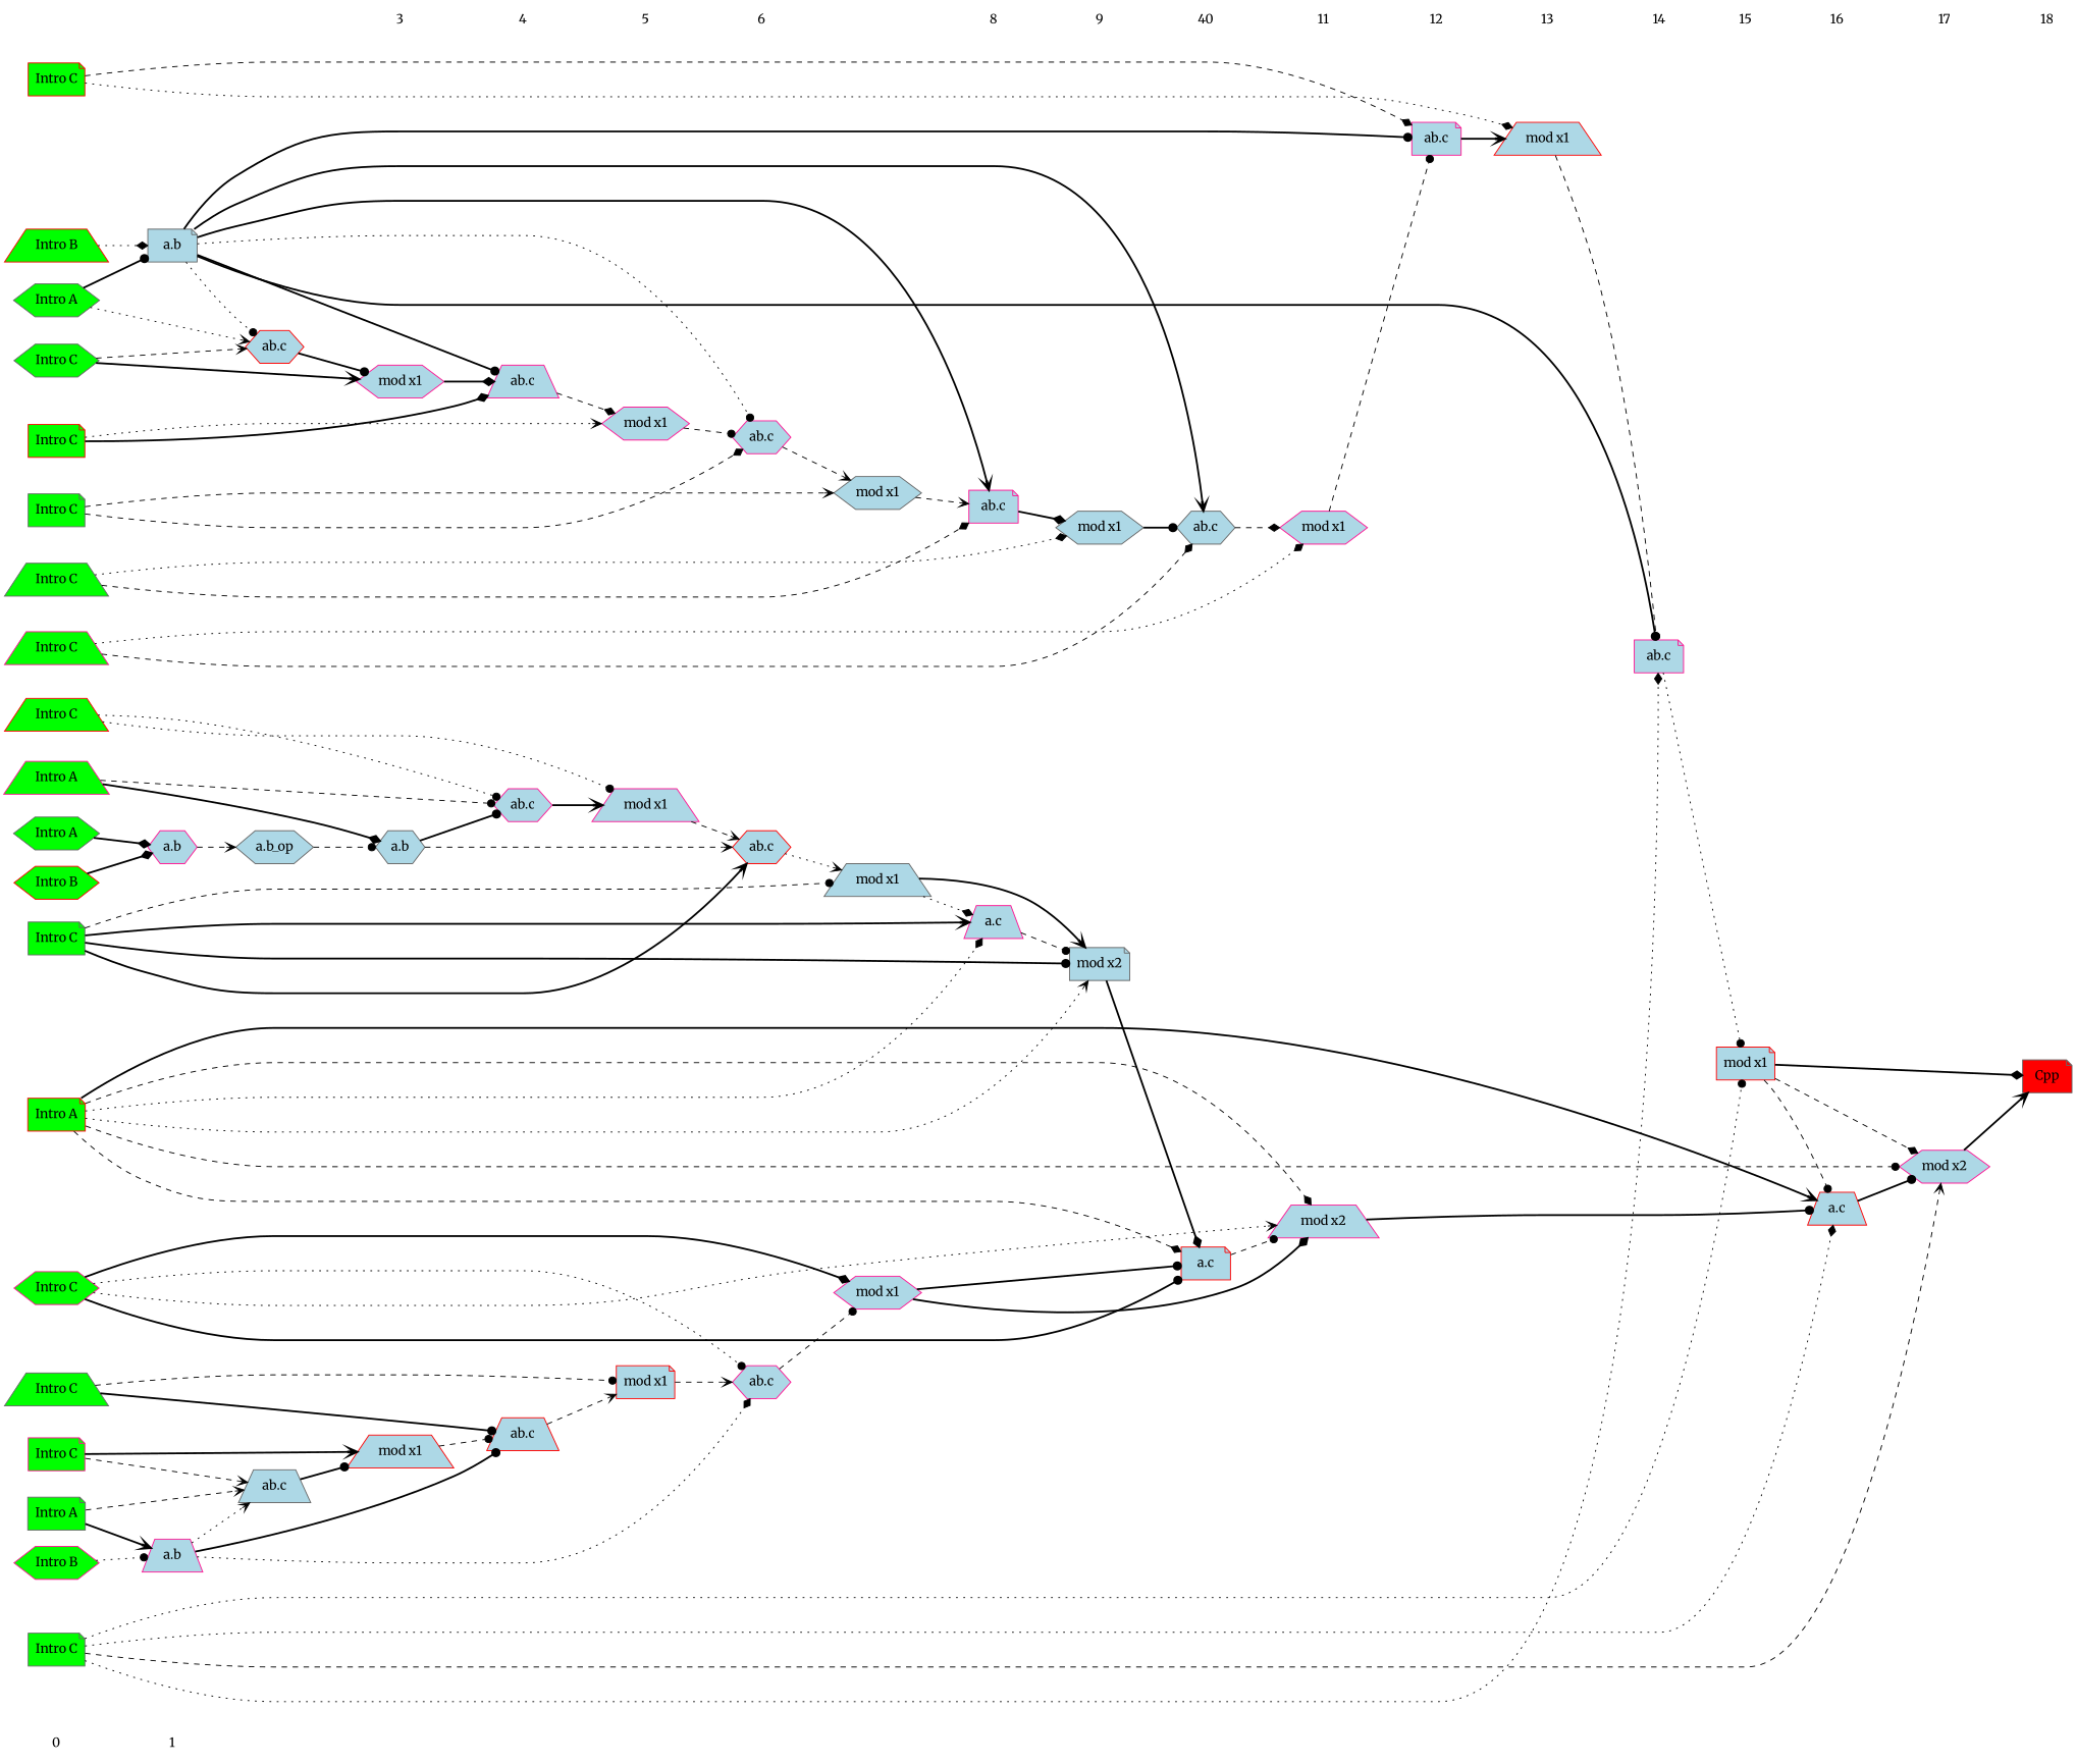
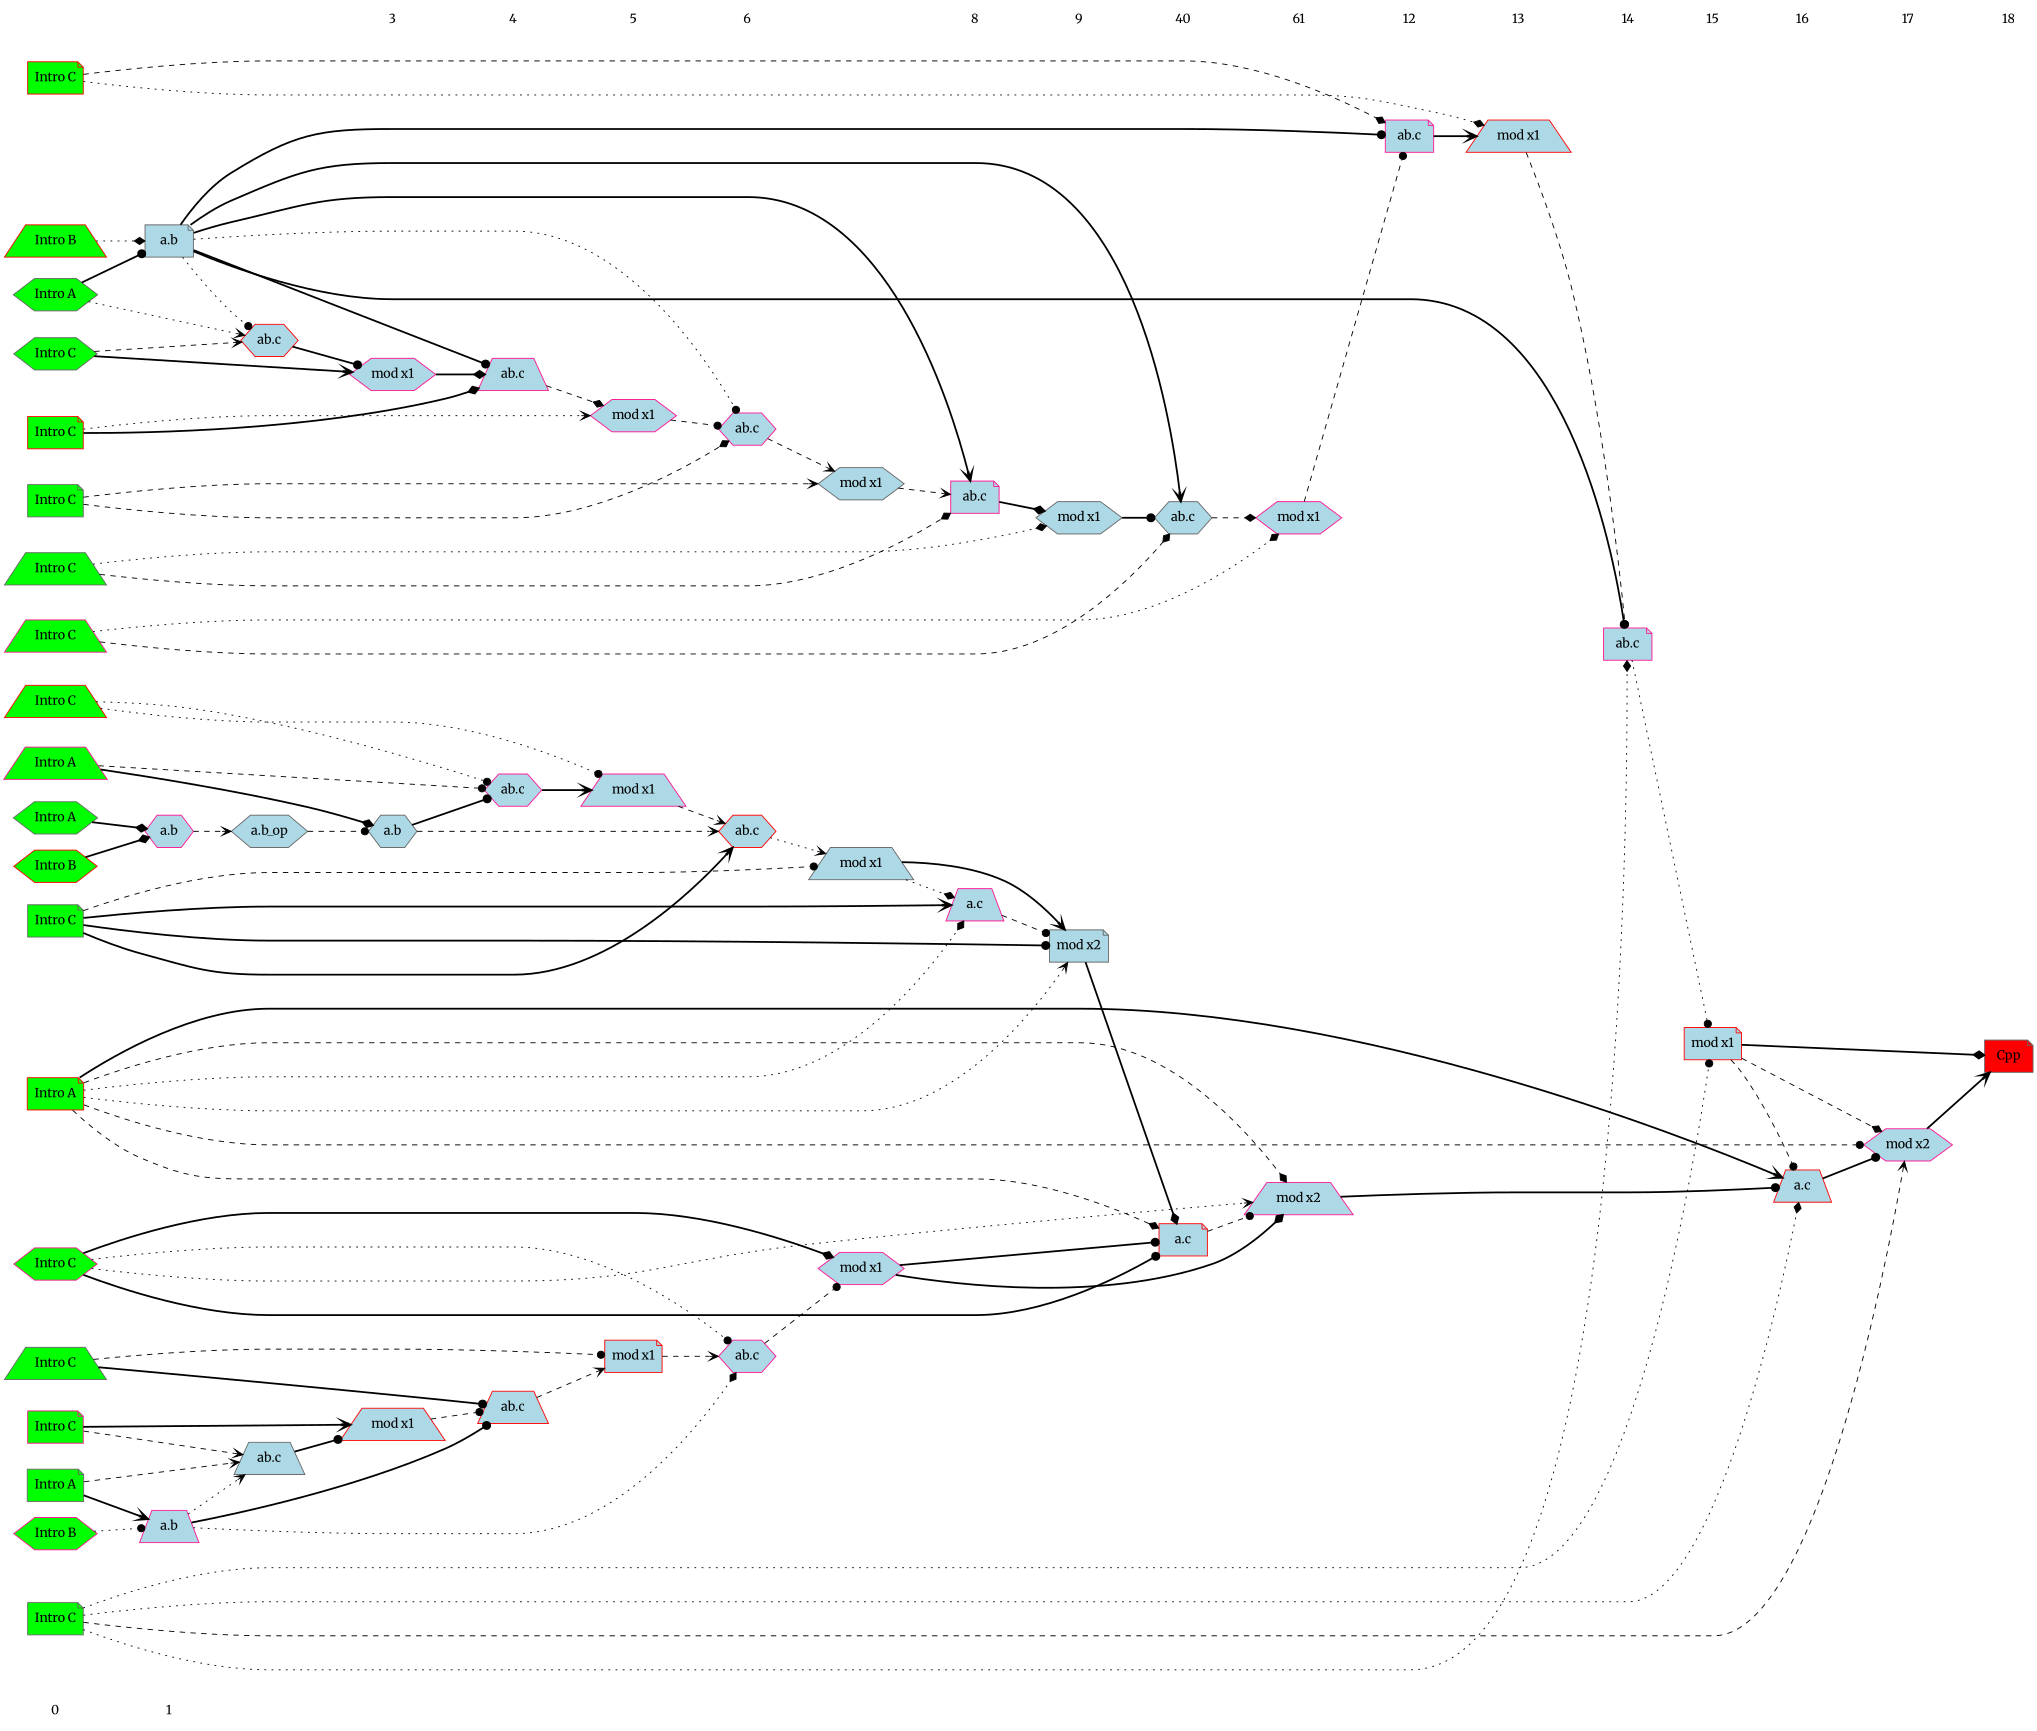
  digraph {
    fontname=Merriweather
    rankdir=LR
    ranksep=.5
    node [color=deeppink fontname=Merriweather shape=hexagon fillcolor=lightblue style=filled]
    edge [fontname=Merriweather style=bold arrowhead=dot]
    0 [shape=plaintext fillcolor="" style=""]
    n2 [fillcolor=green label="Intro A" shape=trapezium]
    n3 [color=red fillcolor=green label="Intro B"]
    n4 [color=red fillcolor=green label="Intro A" shape=note]
    n5 [color=gray40 fillcolor=green label="Intro A"]
    n6 [color=gray40 fillcolor=green label="Intro A"]
    n7 [color=gray40 fillcolor=green label="Intro A" shape=note]
    n8 [fillcolor=green label="Intro B"]
    n9 [color=red fillcolor=green label="Intro B" shape=trapezium]
    n10 [color=red fillcolor=green label="Intro C" shape=note]
    n11 [color=gray40 fillcolor=green label="Intro C" shape=note]
    n12 [color=gray40 fillcolor=green label="Intro C" shape=note]
    n13 [color=gray40 fillcolor=green label="Intro C" shape=trapezium]
    n14 [color=red fillcolor=green label="Intro C" shape=note]
    n15 [fillcolor=green label="Intro C" shape=trapezium]
    n16 [fillcolor=green label="Intro C"]
    n17 [fillcolor=green label="Intro C" shape=note]
    n18 [color=gray40 fillcolor=green label="Intro C" shape=note]
    n19 [color=red fillcolor=green label="Intro C" shape=trapezium]
    n20 [color=gray40 fillcolor=green label="Intro C"]
    n21 [color=gray40 fillcolor=green label="Intro C" shape=trapezium]
    1 [color=gray40 shape=plaintext fillcolor="" style=""]
    n23 [label="a.b"]
    n24 [label="a.b" shape=trapezium]
    n25 [color=gray40 label="a.b" shape=note]
    n26 [color=red label="ab.c"]
    n27 [color=gray40 label="ab.c" shape=trapezium]
    n28 [color=gray40 label="a.b_op"]
    3 [color=red shape=plaintext fillcolor="" style=""]
    n30 [color=red label="mod x1" shape=trapezium]
    n31 [label="mod x1"]
    n32 [color=gray40 label="a.b"]
    4 [shape=plaintext fillcolor="" style=""]
    n34 [color=red label="ab.c" shape=trapezium]
    n35 [label="ab.c" shape=trapezium]
    n36 [label="ab.c"]
    5 [shape=plaintext fillcolor="" style=""]
    n38 [color=red label="mod x1" shape=note]
    n39 [label="mod x1"]
    n40 [label="mod x1" shape=trapezium]
    6 [color=red shape=plaintext fillcolor="" style=""]
    n42 [label="ab.c"]
    n43 [label="ab.c"]
    n44 [color=red label="ab.c"]
    n45 [label="mod x1"]
    n46 [color=gray40 label="mod x1"]
    n47 [color=gray40 label="mod x1" shape=trapezium]
    8 [color=gray40 shape=plaintext fillcolor="" style=""]
    n49 [label="ab.c" shape=note]
    n50 [label="a.c" shape=trapezium]
    9 [shape=plaintext fillcolor="" style=""]
    n52 [color=gray40 label="mod x1"]
    n53 [color=gray40 label="mod x2" shape=note]
    n54 [color=red label=40 shape=plaintext fillcolor="" style=""]
    n55 [color=gray40 label="ab.c"]
    n56 [color=red label="a.c" shape=note]
-   11 [color=gray40 shape=plaintext fillcolor="" style=""]
+   11 [color=gray40 shape=plaintext label=61 fillcolor="" style=""]
    n58 [label="mod x1"]
    n59 [label="mod x2" shape=trapezium]
    12 [color=gray40 shape=plaintext fillcolor="" style=""]
    n61 [label="ab.c" shape=note]
    13 [shape=plaintext fillcolor="" style=""]
    n63 [color=red label="mod x1" shape=trapezium]
    14 [color=gray40 shape=plaintext fillcolor="" style=""]
    n65 [label="ab.c" shape=note]
    15 [color=red shape=plaintext fillcolor="" style=""]
    n67 [color=red label="mod x1" shape=note]
    16 [color=red shape=plaintext fillcolor="" style=""]
    n69 [color=red label="a.c" shape=trapezium]
    17 [color=red shape=plaintext fillcolor="" style=""]
    n71 [label="mod x2"]
    18 [color=red shape=plaintext fillcolor="" style=""]
    n73 [color=gray40 fillcolor=red label=Cpp shape=note]
    subgraph sub_1 {
      rank=same
      0
      n2
      n3
      n4
      n5
      n6
      n7
      n8
      n9
      n10
      n11
      n12
      n13
      n14
      n15
      n16
      n17
      n18
      n19
      n20
      n21
    }
    subgraph sub_2 {
      rank=same
      1
      n23
      n24
      n25
    }
    subgraph sub_3 {
      rank=same
      n26
      n27
      n28
    }
    subgraph sub_4 {
      rank=same
      3
      n30
      n31
      n32
    }
    subgraph sub_5 {
      rank=same
      4
      n34
      n35
      n36
    }
    subgraph sub_6 {
      rank=same
      5
      n38
      n39
      n40
    }
    subgraph sub_7 {
      rank=same
      6
      n42
      n43
      n44
    }
    subgraph sub_8 {
      rank=same
      n45
      n46
      n47
    }
    subgraph sub_9 {
      rank=same
      8
      n49
      n50
    }
    subgraph sub_10 {
      rank=same
      9
      n52
      n53
    }
    subgraph sub_11 {
      rank=same
      n54
      n55
      n56
    }
    subgraph sub_12 {
      rank=same
      11
      n58
      n59
    }
    subgraph sub_13 {
      rank=same
      12
      n61
    }
    subgraph sub_14 {
      rank=same
      13
      n63
    }
    subgraph sub_15 {
      rank=same
      14
      n65
    }
    subgraph sub_16 {
      rank=same
      15
      n67
    }
    subgraph sub_17 {
      rank=same
      16
      n69
    }
    subgraph sub_18 {
      rank=same
      17
      n71
    }
    subgraph sub_19 {
      rank=same
      18
      n73
    }
    0 -> 1 [style=invis arrowhead=""]
    n2 -> n32 [arrowhead=diamond]
    n2 -> n36 [style=dashed]
    n3 -> n23 [arrowhead=diamond]
    n4 -> n50 [arrowhead=diamond style=dotted]
    n4 -> n53 [arrowhead=vee style=dotted]
    n4 -> n56 [arrowhead=diamond style=dashed]
    n4 -> n59 [arrowhead=diamond style=dashed]
    n4 -> n69 [arrowhead=vee]
    n4 -> n71 [style=dashed]
    n5 -> n23 [arrowhead=diamond]
    n6 -> n25
    n6 -> n26 [arrowhead=vee style=dotted]
    n7 -> n24 [arrowhead=vee]
    n7 -> n27 [arrowhead=vee style=dashed]
    n8 -> n24 [style=dotted]
    n9 -> n25 [arrowhead=diamond style=dotted]
    n10 -> n35 [arrowhead=diamond]
    n10 -> n39 [arrowhead=vee style=dotted]
    n11 -> n44 [arrowhead=vee]
    n11 -> n47 [style=dashed]
    n11 -> n50 [arrowhead=vee]
    n11 -> n53
    n12 -> n43 [arrowhead=diamond style=dashed]
    n12 -> n46 [arrowhead=vee style=dashed]
    n13 -> n49 [arrowhead=diamond style=dashed]
    n13 -> n52 [arrowhead=diamond style=dotted]
    n14 -> n61 [arrowhead=diamond style=dashed]
    n14 -> n63 [arrowhead=diamond style=dotted]
    n15 -> n55 [arrowhead=diamond style=dashed]
    n15 -> n58 [arrowhead=diamond style=dotted]
    n16 -> n42 [style=dotted]
    n16 -> n45 [arrowhead=diamond]
    n16 -> n56
    n16 -> n59 [arrowhead=vee style=dotted]
    n17 -> n27 [arrowhead=vee style=dashed]
    n17 -> n30 [arrowhead=vee]
    n18 -> n65 [arrowhead=diamond style=dotted]
    n18 -> n67 [style=dotted]
    n18 -> n69 [arrowhead=diamond style=dotted]
    n18 -> n71 [arrowhead=vee style=dashed]
    n19 -> n36 [style=dotted]
    n19 -> n40 [style=dotted]
    n20 -> n26 [arrowhead=vee style=dashed]
    n20 -> n31 [arrowhead=vee]
    n21 -> n34
    n21 -> n38 [style=dashed]
    n23 -> n28 [arrowhead=vee style=dashed]
    n24 -> n27 [arrowhead=vee style=dotted]
    n24 -> n34
    n24 -> n42 [arrowhead=diamond style=dotted]
    n25 -> n26 [style=dotted]
    n25 -> n35
    n25 -> n43 [style=dotted]
    n25 -> n49 [arrowhead=vee]
    n25 -> n55 [arrowhead=vee]
    n25 -> n61
    n25 -> n65
    n26 -> n31
    n27 -> n30
    n28 -> n32 [style=dashed]
    3 -> 4 [style=invis arrowhead=""]
    n30 -> n34 [style=dashed]
    n31 -> n35 [arrowhead=diamond]
    n32 -> n36
    n32 -> n44 [arrowhead=vee style=dashed]
    4 -> 5 [style=invis arrowhead=""]
    n34 -> n38 [arrowhead=vee style=dashed]
    n35 -> n39 [arrowhead=diamond style=dashed]
    n36 -> n40 [arrowhead=vee]
    5 -> 6 [style=invis arrowhead=""]
    n38 -> n42 [arrowhead=vee style=dashed]
    n39 -> n43 [style=dashed]
    n40 -> n44 [arrowhead=vee style=dashed]
    n42 -> n45 [style=dashed]
    n43 -> n46 [arrowhead=vee style=dashed]
    n44 -> n47 [arrowhead=vee style=dotted]
    n45 -> n56
    n45 -> n59 [arrowhead=diamond]
    n46 -> n49 [arrowhead=vee style=dashed]
    n47 -> n50 [arrowhead=diamond style=dotted]
    n47 -> n53 [arrowhead=vee]
    8 -> 9 [style=invis arrowhead=""]
    n49 -> n52 [arrowhead=diamond]
    n50 -> n53 [style=dashed]
    9 -> n54 [style=invis arrowhead=""]
    n52 -> n55
    n53 -> n56 [arrowhead=diamond]
    n54 -> 11 [style=invis arrowhead=""]
    n55 -> n58 [arrowhead=diamond style=dashed]
    n56 -> n59 [style=dashed]
    11 -> 12 [style=invis arrowhead=""]
    n58 -> n61 [style=dashed]
    n59 -> n69
    12 -> 13 [style=invis arrowhead=""]
    n61 -> n63 [arrowhead=vee]
    13 -> 14 [style=invis arrowhead=""]
    n63 -> n65 [style=dashed]
    14 -> 15 [style=invis arrowhead=""]
    n65 -> n67 [style=dotted]
    15 -> 16 [style=invis arrowhead=""]
    n67 -> n69 [style=dashed]
    n67 -> n71 [arrowhead=diamond style=dashed]
    n67 -> n73 [arrowhead=diamond]
    16 -> 17 [style=invis arrowhead=""]
    n69 -> n71
    17 -> 18 [style=invis arrowhead=""]
    n71 -> n73 [arrowhead=vee]
  }
